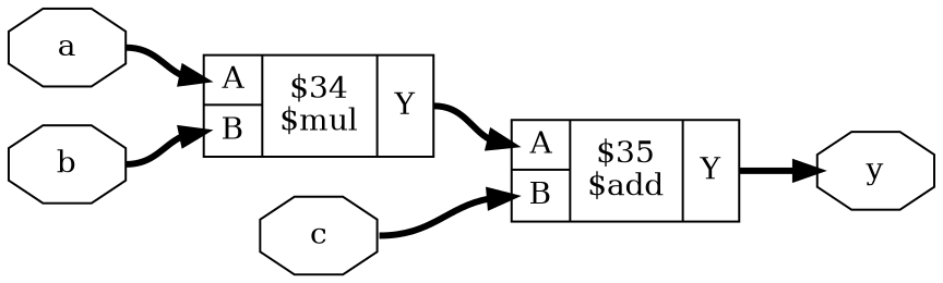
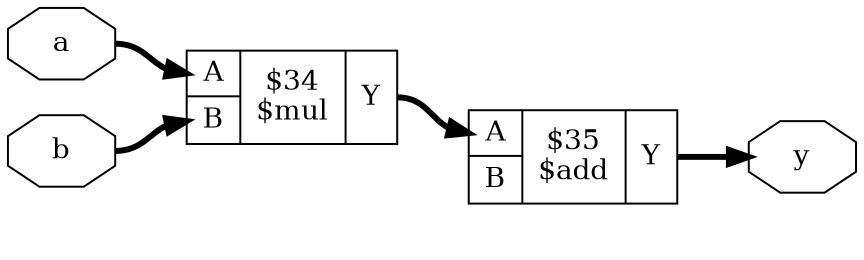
  digraph {
    rankdir=LR
    remincross=true
    node [color=black fontcolor=black shape=octagon]
    edge [color=black headport="p6:w" style="setlinewidth(3)" tailport=e]
    n1 [label=a]
    n2 [label="{{<p6> A|<p7> B}|$34\n$mul|{<p8> Y}}" shape=record color="" fontcolor=""]
    n3 [label=b]
-   n4 [label=c]
    n5 [label="{{<p6> A|<p7> B}|$35\n$add|{<p8> Y}}" shape=record color="" fontcolor=""]
    n6 [label=y]
    n1 -> n2
    n2 -> n5 [tailport="p8:e"]
    n3 -> n2 [headport="p7:w"]
-   n4 -> n5 [headport="p7:w"]
    n5 -> n6 [headport=w tailport="p8:e"]
  }
